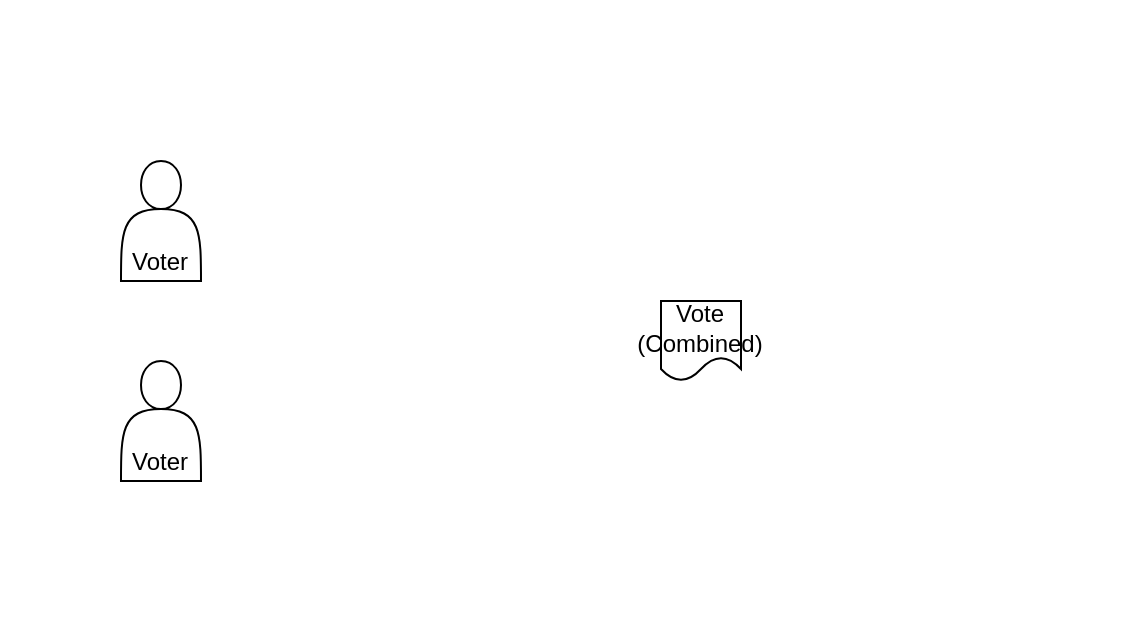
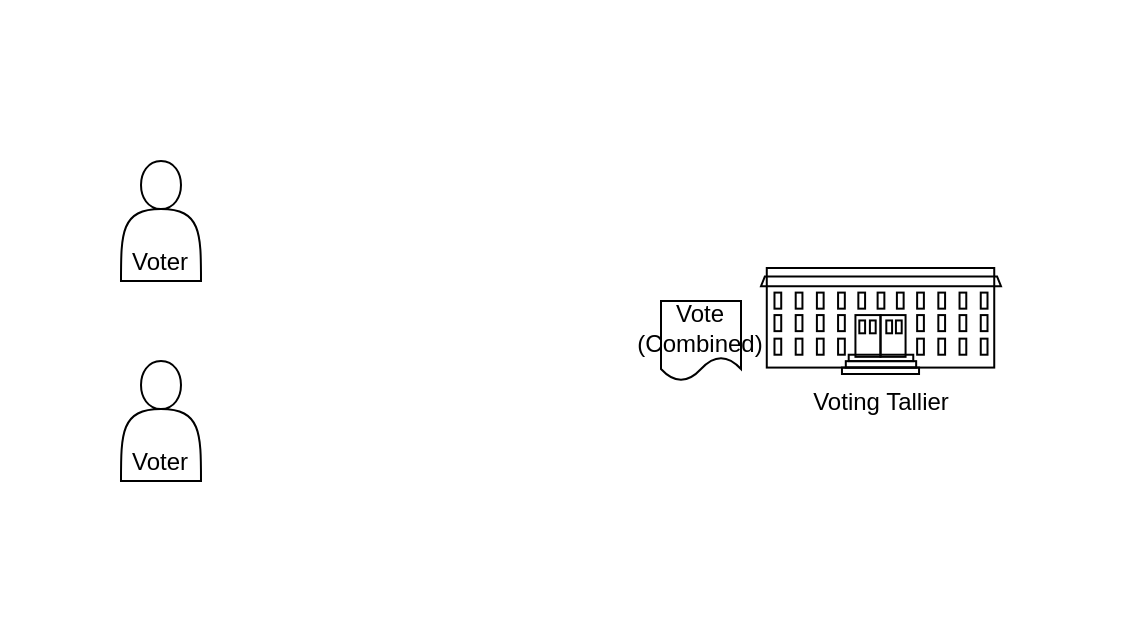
  <mxCell id="0" />
  <mxCell id="1" parent="0" />
  <mxCell id="2" value="" style="rounded=0;whiteSpace=wrap;html=1;fontColor=none;fillColor=none;strokeColor=none;" parent="1" vertex="1"><mxGeometry x="20" y="20" width="520" height="280" as="geometry" /></mxCell>
  <mxCell id="3" value="Voter" style="shape=actor;whiteSpace=wrap;html=1;verticalAlign=bottom;fillColor=none;" parent="1" vertex="1"><mxGeometry x="60" y="80" width="40" height="60" as="geometry" /></mxCell>
+ <mxCell id="4" value="Voting Tallier" style="shape=mxgraph.cisco.buildings.university;html=1;pointerEvents=1;dashed=0;fillColor=none;strokeColor=#000000;strokeWidth=1;verticalLabelPosition=bottom;verticalAlign=top;align=center;outlineConnect=0;" parent="1" vertex="1"><mxGeometry x="380" y="133.5" width="120" height="53" as="geometry" /></mxCell>
  <mxCell id="5" value="Voter" style="shape=actor;whiteSpace=wrap;html=1;verticalAlign=bottom;fillColor=none;" parent="1" vertex="1"><mxGeometry x="60" y="180" width="40" height="60" as="geometry" /></mxCell>
  <mxCell id="6" value="Vote&lt;br&gt;(Combined)" style="shape=document;whiteSpace=wrap;html=1;boundedLbl=1;strokeColor=default;strokeWidth=1;fillColor=none;" vertex="1" parent="1"><mxGeometry x="330" y="150" width="40" height="40" as="geometry" /></mxCell>
